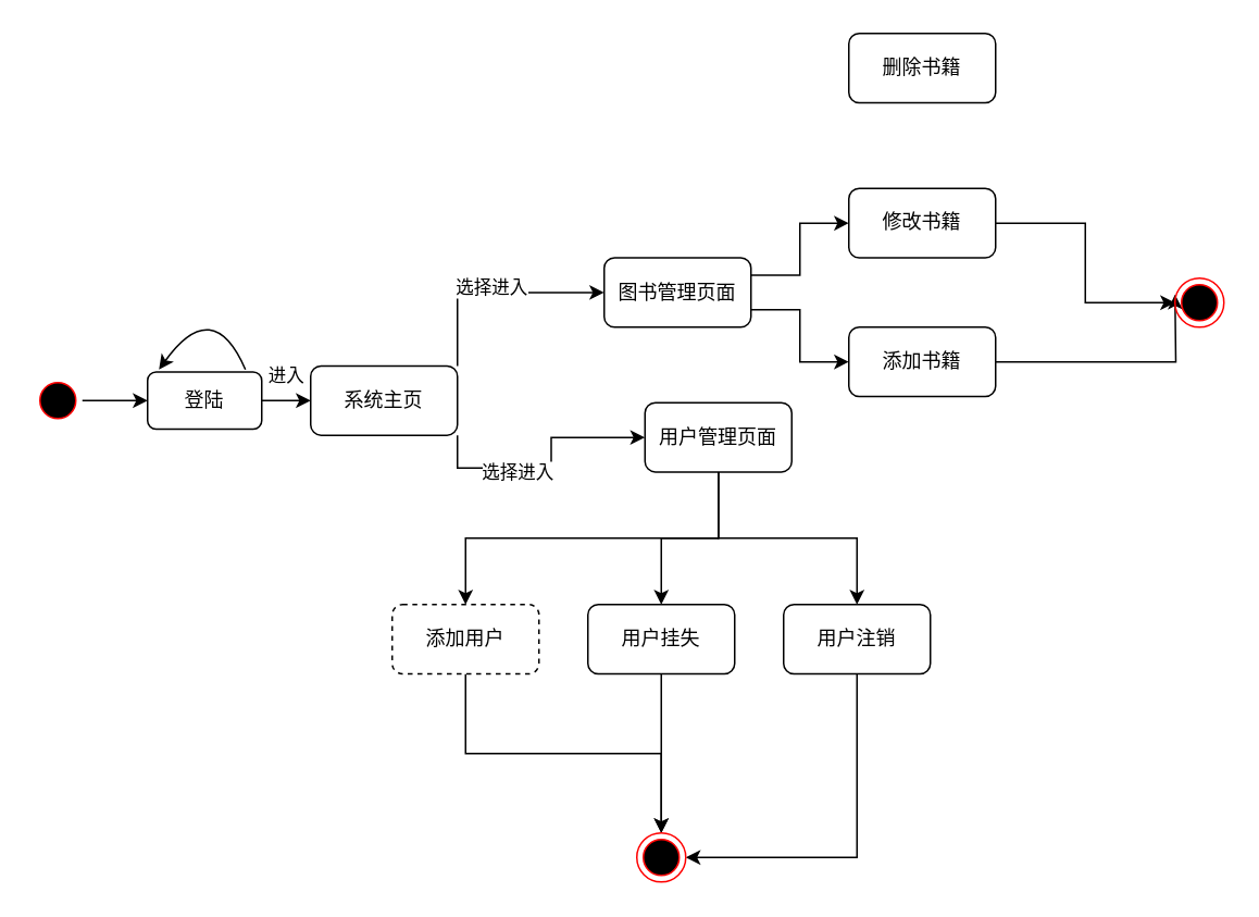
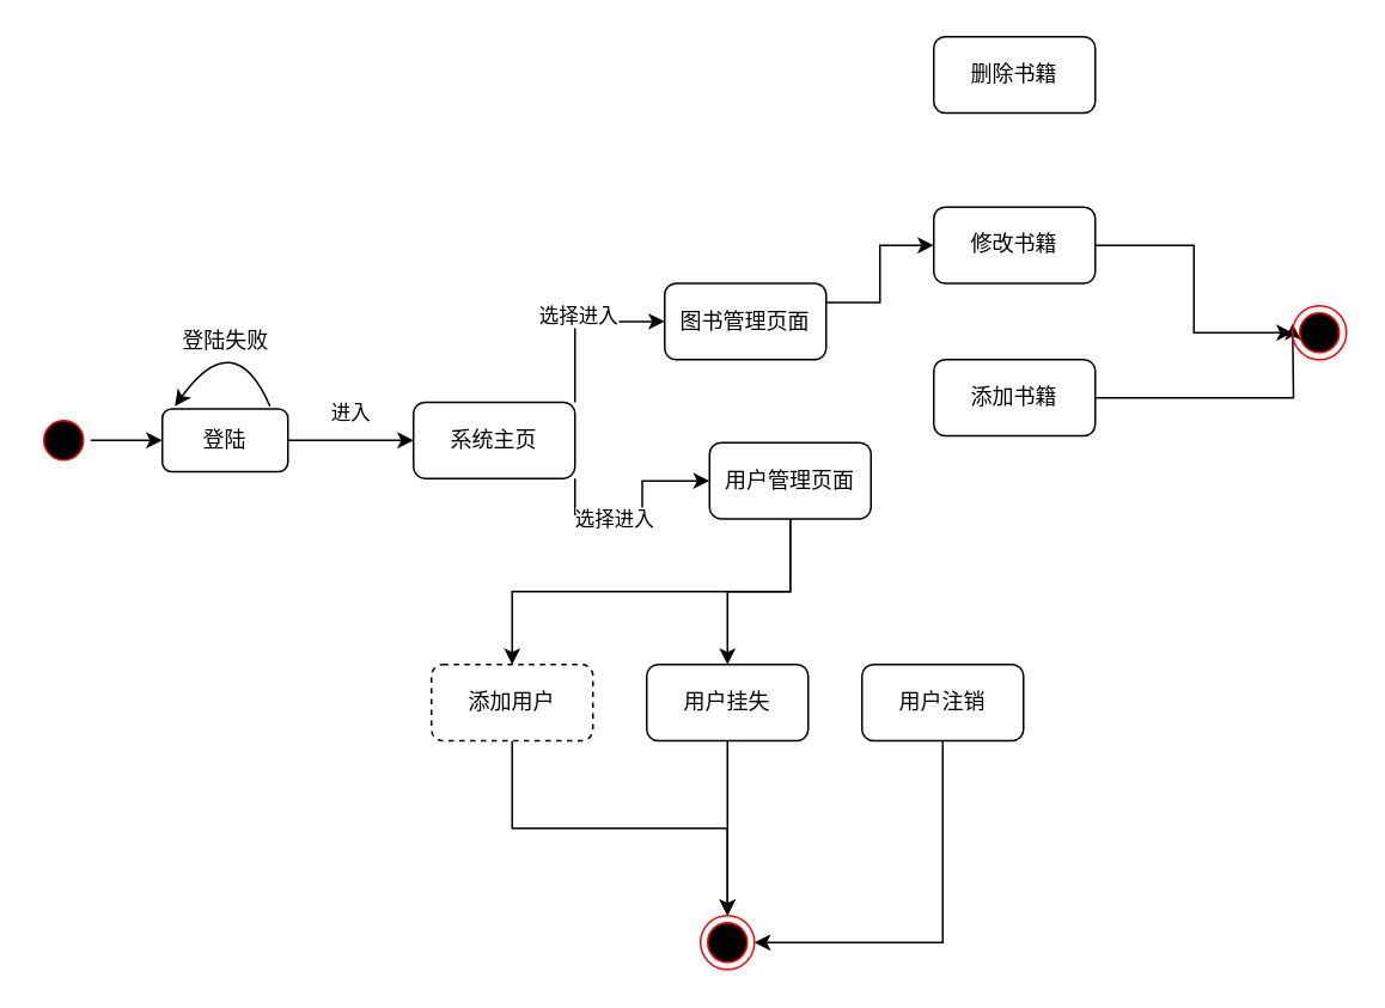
  <mxCell id="0" />
  <mxCell id="1" parent="0" />
  <mxCell id="2" style="edgeStyle=orthogonalEdgeStyle;rounded=0;orthogonalLoop=1;jettySize=auto;html=1;exitX=1;exitY=0.5;exitDx=0;exitDy=0;entryX=0;entryY=0.5;entryDx=0;entryDy=0;" edge="1" parent="1" source="3" target="5"><mxGeometry relative="1" as="geometry" /></mxCell>
  <mxCell id="3" value="" style="ellipse;html=1;shape=startState;fillColor=#000000;strokeColor=#ff0000;" vertex="1" parent="1"><mxGeometry x="20" y="230" width="30" height="30" as="geometry" /></mxCell>
  <mxCell id="4" value="进入" style="edgeStyle=orthogonalEdgeStyle;rounded=0;orthogonalLoop=1;jettySize=auto;html=1;exitX=1;exitY=0.5;exitDx=0;exitDy=0;entryX=0;entryY=0.5;entryDx=0;entryDy=0;" edge="1" parent="1" source="5" target="12"><mxGeometry y="15" relative="1" as="geometry"><mxPoint as="offset" /></mxGeometry></mxCell>
  <mxCell id="5" value="登陆" style="rounded=1;whiteSpace=wrap;html=1;" vertex="1" parent="1"><mxGeometry x="90" y="227.5" width="70" height="35" as="geometry" /></mxCell>
  <mxCell id="6" value="" style="curved=1;endArrow=classic;html=1;rounded=0;entryX=0.1;entryY=-0.043;entryDx=0;entryDy=0;entryPerimeter=0;" edge="1" parent="1" target="5"><mxGeometry width="50" height="50" relative="1" as="geometry"><mxPoint x="150" y="226" as="sourcePoint" /><mxPoint x="190" y="177.5" as="targetPoint" /><Array as="points"><mxPoint x="130" y="180" /></Array></mxGeometry></mxCell>
+ <mxCell id="7" value="登陆失败" style="text;html=1;align=center;verticalAlign=middle;resizable=0;points=[];autosize=1;strokeColor=none;fillColor=none;" vertex="1" parent="1"><mxGeometry x="95" y="180" width="60" height="20" as="geometry" /></mxCell>
  <mxCell id="8" style="edgeStyle=orthogonalEdgeStyle;rounded=0;orthogonalLoop=1;jettySize=auto;html=1;exitX=1;exitY=0;exitDx=0;exitDy=0;entryX=0;entryY=0.5;entryDx=0;entryDy=0;" edge="1" parent="1" source="12" target="15"><mxGeometry relative="1" as="geometry" /></mxCell>
  <mxCell id="9" value="选择进入" style="edgeLabel;html=1;align=center;verticalAlign=middle;resizable=0;points=[];" vertex="1" connectable="0" parent="8"><mxGeometry x="-0.032" y="3" relative="1" as="geometry"><mxPoint as="offset" /></mxGeometry></mxCell>
  <mxCell id="10" style="edgeStyle=orthogonalEdgeStyle;rounded=0;orthogonalLoop=1;jettySize=auto;html=1;exitX=1;exitY=1;exitDx=0;exitDy=0;" edge="1" parent="1" source="12" target="19"><mxGeometry relative="1" as="geometry" /></mxCell>
  <mxCell id="11" value="选择进入" style="edgeLabel;html=1;align=center;verticalAlign=middle;resizable=0;points=[];" vertex="1" connectable="0" parent="10"><mxGeometry x="-0.261" y="-2" relative="1" as="geometry"><mxPoint as="offset" /></mxGeometry></mxCell>
- <mxCell id="12" value="系统主页" style="rounded=1;whiteSpace=wrap;html=1;" vertex="1" parent="1"><mxGeometry x="190" y="223.75" width="90" height="42.5" as="geometry" /></mxCell>
+ <mxCell id="12" value="系统主页" style="rounded=1;whiteSpace=wrap;html=1;" vertex="1" parent="1"><mxGeometry x="230" y="223.75" width="90" height="42.5" as="geometry" /></mxCell>
  <mxCell id="13" style="edgeStyle=orthogonalEdgeStyle;rounded=0;orthogonalLoop=1;jettySize=auto;html=1;exitX=1;exitY=0.25;exitDx=0;exitDy=0;" edge="1" parent="1" source="15" target="23"><mxGeometry relative="1" as="geometry" /></mxCell>
- <mxCell id="14" style="edgeStyle=orthogonalEdgeStyle;rounded=0;orthogonalLoop=1;jettySize=auto;html=1;exitX=1;exitY=0.75;exitDx=0;exitDy=0;" edge="1" parent="1" source="15" target="21"><mxGeometry relative="1" as="geometry" /></mxCell>
  <mxCell id="15" value="图书管理页面" style="rounded=1;whiteSpace=wrap;html=1;" vertex="1" parent="1"><mxGeometry x="370" y="157.5" width="90" height="42.5" as="geometry" /></mxCell>
  <mxCell id="16" style="edgeStyle=orthogonalEdgeStyle;rounded=0;orthogonalLoop=1;jettySize=auto;html=1;exitX=0.5;exitY=1;exitDx=0;exitDy=0;" edge="1" parent="1" source="19" target="27"><mxGeometry relative="1" as="geometry" /></mxCell>
  <mxCell id="17" style="edgeStyle=orthogonalEdgeStyle;rounded=0;orthogonalLoop=1;jettySize=auto;html=1;exitX=0.5;exitY=1;exitDx=0;exitDy=0;entryX=0.5;entryY=0;entryDx=0;entryDy=0;" edge="1" parent="1" source="19" target="29"><mxGeometry relative="1" as="geometry" /></mxCell>
- <mxCell id="18" style="edgeStyle=orthogonalEdgeStyle;rounded=0;orthogonalLoop=1;jettySize=auto;html=1;exitX=0.5;exitY=1;exitDx=0;exitDy=0;" edge="1" parent="1" source="19" target="31"><mxGeometry relative="1" as="geometry" /></mxCell>
  <mxCell id="19" value="用户管理页面" style="rounded=1;whiteSpace=wrap;html=1;" vertex="1" parent="1"><mxGeometry x="395" y="246.25" width="90" height="42.5" as="geometry" /></mxCell>
  <mxCell id="20" style="edgeStyle=orthogonalEdgeStyle;rounded=0;orthogonalLoop=1;jettySize=auto;html=1;exitX=1;exitY=0.5;exitDx=0;exitDy=0;" edge="1" parent="1" source="21"><mxGeometry relative="1" as="geometry"><mxPoint x="720" y="180" as="targetPoint" /></mxGeometry></mxCell>
  <mxCell id="21" value="添加书籍" style="rounded=1;whiteSpace=wrap;html=1;" vertex="1" parent="1"><mxGeometry x="520" y="200" width="90" height="42.5" as="geometry" /></mxCell>
  <mxCell id="22" style="edgeStyle=orthogonalEdgeStyle;rounded=0;orthogonalLoop=1;jettySize=auto;html=1;exitX=1;exitY=0.5;exitDx=0;exitDy=0;entryX=0;entryY=0.5;entryDx=0;entryDy=0;" edge="1" parent="1" source="23" target="25"><mxGeometry relative="1" as="geometry" /></mxCell>
  <mxCell id="23" value="修改书籍" style="rounded=1;whiteSpace=wrap;html=1;" vertex="1" parent="1"><mxGeometry x="520" y="115" width="90" height="42.5" as="geometry" /></mxCell>
  <mxCell id="24" value="删除书籍" style="rounded=1;whiteSpace=wrap;html=1;" vertex="1" parent="1"><mxGeometry x="520" y="20" width="90" height="42.5" as="geometry" /></mxCell>
  <mxCell id="25" value="" style="ellipse;html=1;shape=endState;fillColor=#000000;strokeColor=#ff0000;" vertex="1" parent="1"><mxGeometry x="720" y="170" width="30" height="30" as="geometry" /></mxCell>
  <mxCell id="26" style="edgeStyle=orthogonalEdgeStyle;rounded=0;orthogonalLoop=1;jettySize=auto;html=1;exitX=0.5;exitY=1;exitDx=0;exitDy=0;entryX=0.5;entryY=0;entryDx=0;entryDy=0;" edge="1" parent="1" source="27" target="32"><mxGeometry relative="1" as="geometry" /></mxCell>
  <mxCell id="27" value="添加用户" style="rounded=1;whiteSpace=wrap;html=1;dashed=1;" vertex="1" parent="1"><mxGeometry x="240" y="370" width="90" height="42.5" as="geometry" /></mxCell>
  <mxCell id="28" style="edgeStyle=orthogonalEdgeStyle;rounded=0;orthogonalLoop=1;jettySize=auto;html=1;exitX=0.5;exitY=1;exitDx=0;exitDy=0;" edge="1" parent="1" source="29"><mxGeometry relative="1" as="geometry"><mxPoint x="405" y="510" as="targetPoint" /></mxGeometry></mxCell>
  <mxCell id="29" value="用户挂失" style="rounded=1;whiteSpace=wrap;html=1;" vertex="1" parent="1"><mxGeometry x="360" y="370" width="90" height="42.5" as="geometry" /></mxCell>
  <mxCell id="30" style="edgeStyle=orthogonalEdgeStyle;rounded=0;orthogonalLoop=1;jettySize=auto;html=1;exitX=0.5;exitY=1;exitDx=0;exitDy=0;entryX=1;entryY=0.5;entryDx=0;entryDy=0;" edge="1" parent="1" source="31" target="32"><mxGeometry relative="1" as="geometry" /></mxCell>
  <mxCell id="31" value="用户注销" style="rounded=1;whiteSpace=wrap;html=1;" vertex="1" parent="1"><mxGeometry x="480" y="370" width="90" height="42.5" as="geometry" /></mxCell>
  <mxCell id="32" value="" style="ellipse;html=1;shape=endState;fillColor=#000000;strokeColor=#ff0000;" vertex="1" parent="1"><mxGeometry x="390" y="510" width="30" height="30" as="geometry" /></mxCell>
